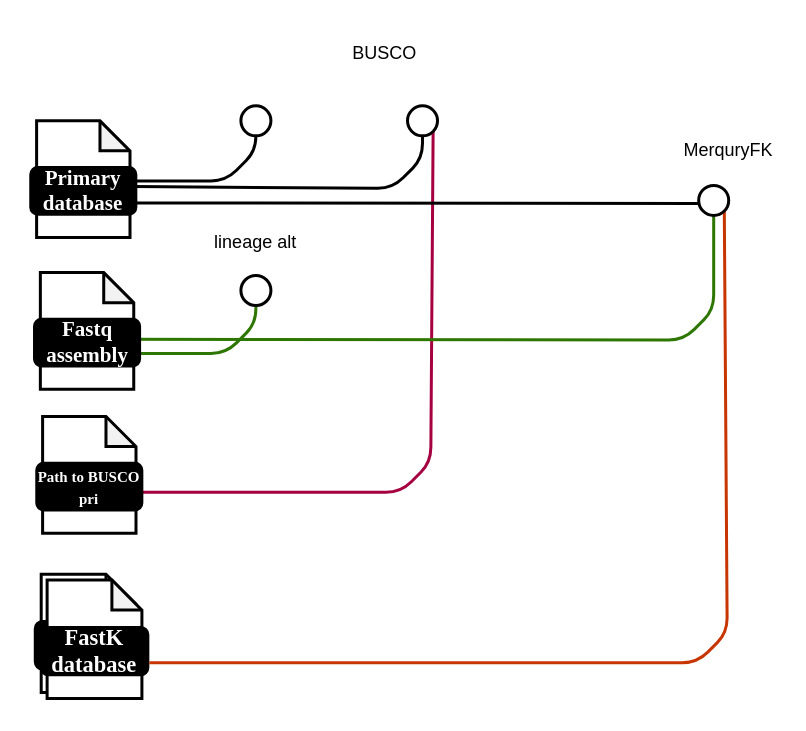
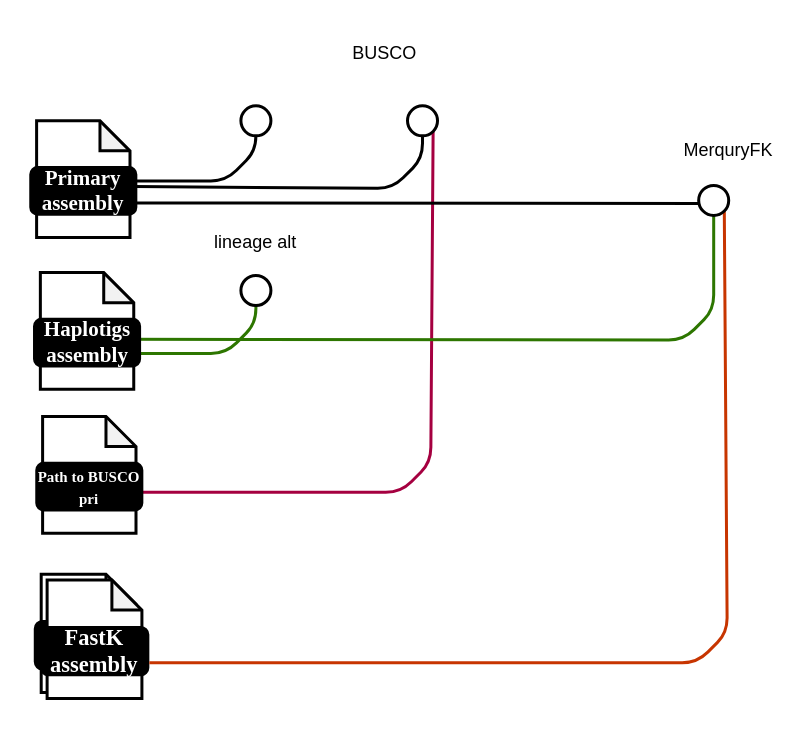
  <mxCell id="0" />
  <mxCell id="1" parent="0" />
  <mxCell id="2" value="" style="group;aspect=fixed;" vertex="1" connectable="0" parent="1"><mxGeometry x="20" y="80" width="70" height="77.78" as="geometry" /></mxCell>
  <mxCell id="3" value="" style="shape=note;whiteSpace=wrap;html=1;backgroundOutline=1;darkOpacity=0.05;rounded=1;size=20;strokeWidth=2;" vertex="1" parent="2"><mxGeometry x="3.889" width="62.222" height="77.78" as="geometry" /></mxCell>
- <mxCell id="4" value="&lt;font size=&quot;1&quot; face=&quot;Maven Pro&quot; color=&quot;#ffffff&quot;&gt;&lt;b style=&quot;font-size: 14px;&quot;&gt;Primary database&lt;/b&gt;&lt;/font&gt;" style="rounded=1;whiteSpace=wrap;html=1;strokeWidth=2;fillColor=#000000;" vertex="1" parent="2"><mxGeometry y="31.112" width="70" height="31.112" as="geometry" /></mxCell>
+ <mxCell id="4" value="&lt;font size=&quot;1&quot; face=&quot;Maven Pro&quot; color=&quot;#ffffff&quot;&gt;&lt;b style=&quot;font-size: 14px;&quot;&gt;Primary assembly&lt;/b&gt;&lt;/font&gt;" style="rounded=1;whiteSpace=wrap;html=1;strokeWidth=2;fillColor=#000000;" vertex="1" parent="2"><mxGeometry y="31.112" width="70" height="31.112" as="geometry" /></mxCell>
  <mxCell id="5" value="" style="group;aspect=fixed;" vertex="1" connectable="0" parent="1"><mxGeometry x="23" y="382" width="75" height="82.89" as="geometry" /></mxCell>
  <mxCell id="6" value="" style="shape=note;whiteSpace=wrap;html=1;backgroundOutline=1;darkOpacity=0.05;rounded=1;size=20;strokeWidth=2;" vertex="1" parent="5"><mxGeometry x="3.947" width="63.158" height="78.943" as="geometry" /></mxCell>
  <mxCell id="7" value="&lt;font data-font-src=&quot;https://fonts.googleapis.com/css?family=Maven+Pro&quot; face=&quot;Maven Pro&quot; color=&quot;#ffffff&quot;&gt;&lt;b&gt;&lt;font style=&quot;font-size: 20px;&quot;&gt;Fastq&lt;/font&gt;&lt;/b&gt;&lt;/font&gt;" style="rounded=1;whiteSpace=wrap;html=1;strokeWidth=2;fillColor=#000000;" vertex="1" parent="5"><mxGeometry y="31.577" width="71.053" height="31.577" as="geometry" /></mxCell>
  <mxCell id="8" value="" style="shape=note;whiteSpace=wrap;html=1;backgroundOutline=1;darkOpacity=0.05;rounded=1;size=20;strokeWidth=2;" vertex="1" parent="5"><mxGeometry x="7.895" y="3.947" width="63.158" height="78.943" as="geometry" /></mxCell>
- <mxCell id="9" value="&lt;font data-font-src=&quot;https://fonts.googleapis.com/css?family=Maven+Pro&quot; face=&quot;Maven Pro&quot; color=&quot;#ffffff&quot;&gt;&lt;b&gt;&lt;font style=&quot;font-size: 15px;&quot;&gt;FastK database&lt;/font&gt;&lt;/b&gt;&lt;/font&gt;" style="rounded=1;whiteSpace=wrap;html=1;strokeWidth=2;fillColor=#000000;" vertex="1" parent="5"><mxGeometry x="3.947" y="35.524" width="71.053" height="31.577" as="geometry" /></mxCell>
+ <mxCell id="9" value="&lt;font data-font-src=&quot;https://fonts.googleapis.com/css?family=Maven+Pro&quot; face=&quot;Maven Pro&quot; color=&quot;#ffffff&quot;&gt;&lt;b&gt;&lt;font style=&quot;font-size: 15px;&quot;&gt;FastK assembly&lt;/font&gt;&lt;/b&gt;&lt;/font&gt;" style="rounded=1;whiteSpace=wrap;html=1;strokeWidth=2;fillColor=#000000;" vertex="1" parent="5"><mxGeometry x="3.947" y="35.524" width="71.053" height="31.577" as="geometry" /></mxCell>
  <mxCell id="10" value="lineage alt" style="text;html=1;strokeColor=none;fillColor=none;align=center;verticalAlign=middle;whiteSpace=wrap;rounded=0;" vertex="1" parent="1"><mxGeometry x="140" y="146" width="60" height="30" as="geometry" /></mxCell>
  <mxCell id="11" value="" style="endArrow=none;html=1;rounded=1;strokeWidth=2;exitX=1;exitY=0.5;exitDx=0;exitDy=0;fillColor=#60a917;strokeColor=#2D7600;" edge="1" parent="1"><mxGeometry width="50" height="50" relative="1" as="geometry"><mxPoint x="90" y="235" as="sourcePoint" /><mxPoint x="170" y="195" as="targetPoint" /><Array as="points"><mxPoint x="150" y="235" /><mxPoint x="170" y="215" /></Array></mxGeometry></mxCell>
  <mxCell id="12" value="" style="ellipse;whiteSpace=wrap;html=1;aspect=fixed;rounded=1;rotation=0;strokeWidth=2;" vertex="1" parent="1"><mxGeometry x="160" y="183" width="20" height="20" as="geometry" /></mxCell>
  <mxCell id="13" value="" style="endArrow=none;html=1;rounded=1;strokeWidth=2;exitX=1;exitY=0.5;exitDx=0;exitDy=0;" edge="1" parent="1"><mxGeometry width="50" height="50" relative="1" as="geometry"><mxPoint x="90" y="120" as="sourcePoint" /><mxPoint x="170" y="80" as="targetPoint" /><Array as="points"><mxPoint x="150" y="120" /><mxPoint x="170" y="100" /></Array></mxGeometry></mxCell>
  <mxCell id="14" value="" style="ellipse;whiteSpace=wrap;html=1;aspect=fixed;rounded=1;rotation=0;strokeWidth=2;" vertex="1" parent="1"><mxGeometry x="160" y="70" width="20" height="20" as="geometry" /></mxCell>
  <mxCell id="15" value="" style="endArrow=none;html=1;rounded=1;strokeWidth=2;exitX=0.985;exitY=0.408;exitDx=0;exitDy=0;exitPerimeter=0;" edge="1" parent="1" source="4"><mxGeometry width="50" height="50" relative="1" as="geometry"><mxPoint x="201" y="125" as="sourcePoint" /><mxPoint x="281" y="85" as="targetPoint" /><Array as="points"><mxPoint x="261" y="125" /><mxPoint x="281" y="105" /></Array></mxGeometry></mxCell>
  <mxCell id="16" value="BUSCO" style="text;html=1;strokeColor=none;fillColor=none;align=center;verticalAlign=middle;whiteSpace=wrap;rounded=0;" vertex="1" parent="1"><mxGeometry x="226" y="20" width="60" height="30" as="geometry" /></mxCell>
  <mxCell id="17" value="" style="endArrow=none;html=1;rounded=1;strokeWidth=2;exitX=1;exitY=0.25;exitDx=0;exitDy=0;fillColor=#d80073;strokeColor=#A50040;entryX=1;entryY=1;entryDx=0;entryDy=0;" edge="1" parent="1" target="25"><mxGeometry width="50" height="50" relative="1" as="geometry"><mxPoint x="91.5" y="327.52" as="sourcePoint" /><mxPoint x="287.071" y="94.071" as="targetPoint" /><Array as="points"><mxPoint x="211.5" y="327.52" /><mxPoint x="266.5" y="327.52" /><mxPoint x="286.5" y="307.52" /></Array></mxGeometry></mxCell>
  <mxCell id="18" value="" style="endArrow=none;html=1;rounded=1;strokeWidth=2;entryX=0;entryY=0.5;entryDx=0;entryDy=0;" edge="1" parent="1"><mxGeometry width="50" height="50" relative="1" as="geometry"><mxPoint x="90" y="134.74" as="sourcePoint" /><mxPoint x="465" y="135" as="targetPoint" /></mxGeometry></mxCell>
  <mxCell id="19" value="" style="endArrow=none;html=1;rounded=1;strokeWidth=2;exitX=0.892;exitY=-0.012;exitDx=0;exitDy=0;entryX=0.5;entryY=1;entryDx=0;entryDy=0;exitPerimeter=0;fillColor=#60a917;strokeColor=#2D7600;" edge="1" parent="1" target="26"><mxGeometry width="50" height="50" relative="1" as="geometry"><mxPoint x="80.28" y="225.52" as="sourcePoint" /><mxPoint x="475" y="113" as="targetPoint" /><Array as="points"><mxPoint x="455" y="226" /><mxPoint x="475" y="206" /></Array></mxGeometry></mxCell>
  <mxCell id="20" value="" style="endArrow=none;html=1;rounded=1;strokeWidth=2;exitX=1;exitY=0;exitDx=0;exitDy=0;fillColor=#fa6800;strokeColor=#C73500;entryX=1;entryY=1;entryDx=0;entryDy=0;" edge="1" parent="1" target="26"><mxGeometry width="50" height="50" relative="1" as="geometry"><mxPoint x="99" y="441" as="sourcePoint" /><mxPoint x="482.36" y="81.64" as="targetPoint" /><Array as="points"><mxPoint x="464" y="441" /><mxPoint x="484" y="421" /></Array></mxGeometry></mxCell>
  <mxCell id="21" value="MerquryFK" style="text;html=1;strokeColor=none;fillColor=none;align=center;verticalAlign=middle;whiteSpace=wrap;rounded=0;" vertex="1" parent="1"><mxGeometry x="455" y="85" width="60" height="30" as="geometry" /></mxCell>
  <mxCell id="22" value="" style="group;aspect=fixed;" vertex="1" connectable="0" parent="1"><mxGeometry x="24" y="277" width="70" height="77.78" as="geometry" /></mxCell>
  <mxCell id="23" value="" style="shape=note;whiteSpace=wrap;html=1;backgroundOutline=1;darkOpacity=0.05;rounded=1;size=20;strokeWidth=2;" vertex="1" parent="22"><mxGeometry x="3.889" width="62.222" height="77.78" as="geometry" /></mxCell>
  <mxCell id="24" value="&lt;font size=&quot;1&quot; face=&quot;Maven Pro&quot; color=&quot;#ffffff&quot;&gt;&lt;b style=&quot;&quot;&gt;Path to BUSCO pri&lt;/b&gt;&lt;/font&gt;" style="rounded=1;whiteSpace=wrap;html=1;strokeWidth=2;fillColor=#000000;" vertex="1" parent="22"><mxGeometry y="31.112" width="70" height="31.112" as="geometry" /></mxCell>
  <mxCell id="25" value="" style="ellipse;whiteSpace=wrap;html=1;aspect=fixed;rounded=1;rotation=0;strokeWidth=2;" vertex="1" parent="1"><mxGeometry x="271" y="70" width="20" height="20" as="geometry" /></mxCell>
  <mxCell id="26" value="" style="ellipse;whiteSpace=wrap;html=1;aspect=fixed;rounded=1;rotation=0;strokeWidth=2;" vertex="1" parent="1"><mxGeometry x="465" y="123" width="20" height="20" as="geometry" /></mxCell>
  <mxCell id="27" value="" style="group;aspect=fixed;" vertex="1" connectable="0" parent="1"><mxGeometry x="22.5" y="181.11" width="70" height="77.78" as="geometry" /></mxCell>
  <mxCell id="28" value="" style="shape=note;whiteSpace=wrap;html=1;backgroundOutline=1;darkOpacity=0.05;rounded=1;size=20;strokeWidth=2;" vertex="1" parent="27"><mxGeometry x="3.889" width="62.222" height="77.78" as="geometry" /></mxCell>
- <mxCell id="29" value="&lt;font size=&quot;1&quot; face=&quot;Maven Pro&quot; color=&quot;#ffffff&quot;&gt;&lt;b style=&quot;font-size: 14px;&quot;&gt;Fastq assembly&lt;/b&gt;&lt;/font&gt;" style="rounded=1;whiteSpace=wrap;html=1;strokeWidth=2;fillColor=#000000;" vertex="1" parent="27"><mxGeometry y="31.112" width="70" height="31.112" as="geometry" /></mxCell>
+ <mxCell id="29" value="&lt;font size=&quot;1&quot; face=&quot;Maven Pro&quot; color=&quot;#ffffff&quot;&gt;&lt;b style=&quot;font-size: 14px;&quot;&gt;Haplotigs assembly&lt;/b&gt;&lt;/font&gt;" style="rounded=1;whiteSpace=wrap;html=1;strokeWidth=2;fillColor=#000000;" vertex="1" parent="27"><mxGeometry y="31.112" width="70" height="31.112" as="geometry" /></mxCell>
